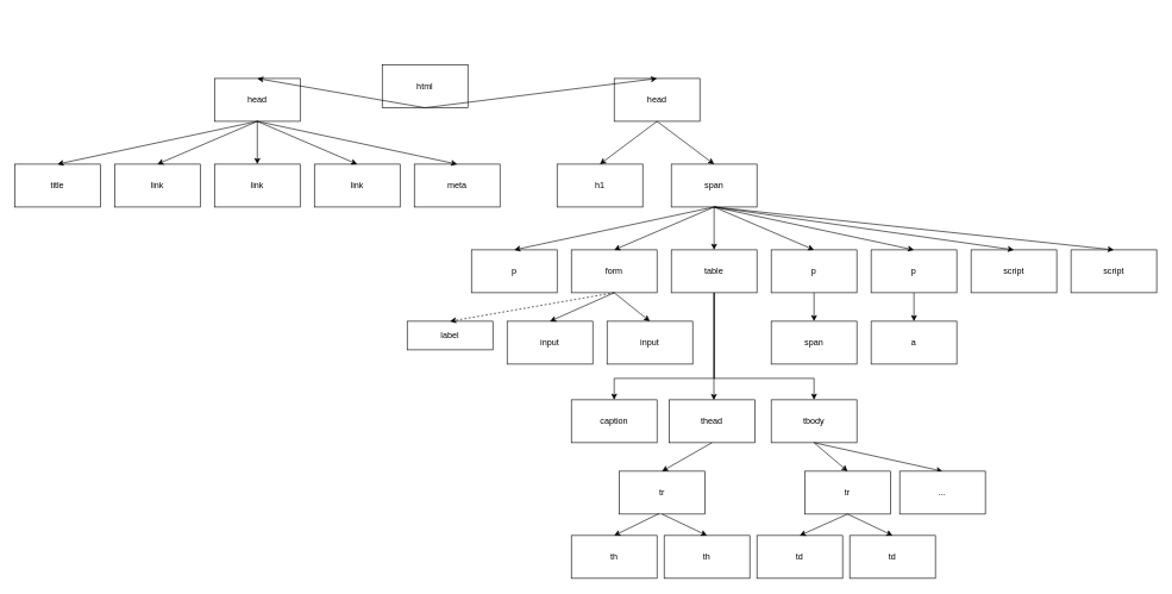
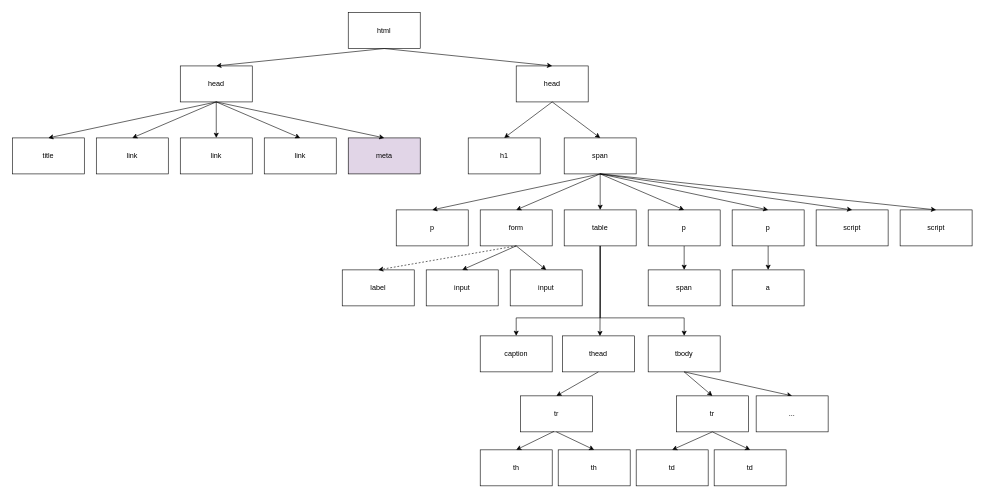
  <mxCell id="0" />
  <mxCell id="1" parent="0" />
- <mxCell id="2" value="html" style="rounded=0;whiteSpace=wrap;html=1;" parent="1" vertex="1"><mxGeometry x="535" y="90" width="120" height="60" as="geometry" /></mxCell>
+ <mxCell id="2" value="html" style="rounded=0;whiteSpace=wrap;html=1;" parent="1" vertex="1"><mxGeometry x="580" y="20" width="120" height="60" as="geometry" /></mxCell>
  <mxCell id="3" value="head" style="rounded=0;whiteSpace=wrap;html=1;" parent="1" vertex="1"><mxGeometry x="300" y="109" width="120" height="60" as="geometry" /></mxCell>
  <mxCell id="4" value="link" style="rounded=0;whiteSpace=wrap;html=1;" parent="1" vertex="1"><mxGeometry x="160" y="229" width="120" height="60" as="geometry" /></mxCell>
  <mxCell id="5" value="link" style="rounded=0;whiteSpace=wrap;html=1;" parent="1" vertex="1"><mxGeometry x="300" y="229" width="120" height="60" as="geometry" /></mxCell>
  <mxCell id="6" value="title" style="rounded=0;whiteSpace=wrap;html=1;" parent="1" vertex="1"><mxGeometry x="20" y="229" width="120" height="60" as="geometry" /></mxCell>
  <mxCell id="7" value="link" style="rounded=0;whiteSpace=wrap;html=1;" parent="1" vertex="1"><mxGeometry x="440" y="229" width="120" height="60" as="geometry" /></mxCell>
- <mxCell id="8" value="meta" style="rounded=0;whiteSpace=wrap;html=1;" parent="1" vertex="1"><mxGeometry x="580" y="229" width="120" height="60" as="geometry" /></mxCell>
+ <mxCell id="8" value="meta" style="rounded=0;whiteSpace=wrap;html=1;fillColor=#e1d5e7;" parent="1" vertex="1"><mxGeometry x="580" y="229" width="120" height="60" as="geometry" /></mxCell>
  <mxCell id="9" value="head" style="rounded=0;whiteSpace=wrap;html=1;" parent="1" vertex="1"><mxGeometry x="860" y="109" width="120" height="60" as="geometry" /></mxCell>
  <mxCell id="10" value="h1" style="rounded=0;whiteSpace=wrap;html=1;" parent="1" vertex="1"><mxGeometry x="780" y="229" width="120" height="60" as="geometry" /></mxCell>
  <mxCell id="11" value="span" style="rounded=0;whiteSpace=wrap;html=1;" parent="1" vertex="1"><mxGeometry x="940" y="229" width="120" height="60" as="geometry" /></mxCell>
  <mxCell id="12" style="edgeStyle=orthogonalEdgeStyle;rounded=0;orthogonalLoop=1;jettySize=auto;html=1;entryX=0.522;entryY=0.008;entryDx=0;entryDy=0;entryPerimeter=0;" parent="1" source="14" target="25" edge="1"><mxGeometry relative="1" as="geometry" /></mxCell>
  <mxCell id="13" style="edgeStyle=orthogonalEdgeStyle;rounded=0;orthogonalLoop=1;jettySize=auto;html=1;" parent="1" source="14" target="26" edge="1"><mxGeometry relative="1" as="geometry"><Array as="points"><mxPoint x="1000" y="529" /><mxPoint x="1140" y="529" /></Array></mxGeometry></mxCell>
  <mxCell id="14" value="table" style="rounded=0;whiteSpace=wrap;html=1;" parent="1" vertex="1"><mxGeometry x="940" y="349" width="120" height="60" as="geometry" /></mxCell>
  <mxCell id="15" value="form" style="rounded=0;whiteSpace=wrap;html=1;" parent="1" vertex="1"><mxGeometry x="800" y="349" width="120" height="60" as="geometry" /></mxCell>
  <mxCell id="16" value="p" style="rounded=0;whiteSpace=wrap;html=1;" parent="1" vertex="1"><mxGeometry x="660" y="349" width="120" height="60" as="geometry" /></mxCell>
  <mxCell id="17" style="edgeStyle=orthogonalEdgeStyle;rounded=0;orthogonalLoop=1;jettySize=auto;html=1;" parent="1" source="18" target="27" edge="1"><mxGeometry relative="1" as="geometry" /></mxCell>
  <mxCell id="18" value="p" style="rounded=0;whiteSpace=wrap;html=1;" parent="1" vertex="1"><mxGeometry x="1080" y="349" width="120" height="60" as="geometry" /></mxCell>
  <mxCell id="19" style="edgeStyle=orthogonalEdgeStyle;rounded=0;orthogonalLoop=1;jettySize=auto;html=1;" parent="1" source="20" target="28" edge="1"><mxGeometry relative="1" as="geometry" /></mxCell>
  <mxCell id="20" value="p" style="rounded=0;whiteSpace=wrap;html=1;" parent="1" vertex="1"><mxGeometry x="1220" y="349" width="120" height="60" as="geometry" /></mxCell>
- <mxCell id="21" value="label" style="rounded=0;whiteSpace=wrap;html=1;" parent="1" vertex="1"><mxGeometry x="570" y="449" width="120" height="40" as="geometry" /></mxCell>
+ <mxCell id="21" value="label" style="rounded=0;whiteSpace=wrap;html=1;" parent="1" vertex="1"><mxGeometry x="570" y="449" width="120" height="60" as="geometry" /></mxCell>
  <mxCell id="22" value="input" style="rounded=0;whiteSpace=wrap;html=1;" parent="1" vertex="1"><mxGeometry x="710" y="449" width="120" height="60" as="geometry" /></mxCell>
  <mxCell id="23" value="input" style="rounded=0;whiteSpace=wrap;html=1;" parent="1" vertex="1"><mxGeometry x="850" y="449" width="120" height="60" as="geometry" /></mxCell>
  <mxCell id="24" value="caption" style="rounded=0;whiteSpace=wrap;html=1;" parent="1" vertex="1"><mxGeometry x="800" y="559" width="120" height="60" as="geometry" /></mxCell>
  <mxCell id="25" value="thead" style="rounded=0;whiteSpace=wrap;html=1;" parent="1" vertex="1"><mxGeometry x="937" y="559" width="120" height="60" as="geometry" /></mxCell>
  <mxCell id="26" value="tbody" style="rounded=0;whiteSpace=wrap;html=1;" parent="1" vertex="1"><mxGeometry x="1080" y="559" width="120" height="60" as="geometry" /></mxCell>
  <mxCell id="27" value="span" style="rounded=0;whiteSpace=wrap;html=1;" parent="1" vertex="1"><mxGeometry x="1080" y="449" width="120" height="60" as="geometry" /></mxCell>
  <mxCell id="28" value="a" style="rounded=0;whiteSpace=wrap;html=1;" parent="1" vertex="1"><mxGeometry x="1220" y="449" width="120" height="60" as="geometry" /></mxCell>
  <mxCell id="29" style="edgeStyle=orthogonalEdgeStyle;rounded=0;orthogonalLoop=1;jettySize=auto;html=1;entryX=0.5;entryY=0;entryDx=0;entryDy=0;" parent="1" target="24" edge="1"><mxGeometry relative="1" as="geometry"><mxPoint x="1000" y="409" as="sourcePoint" /><mxPoint x="1150" y="569" as="targetPoint" /><Array as="points"><mxPoint x="1000" y="529" /><mxPoint x="860" y="529" /></Array></mxGeometry></mxCell>
  <mxCell id="30" value="" style="endArrow=classic;html=1;rounded=0;exitX=0.5;exitY=1;exitDx=0;exitDy=0;entryX=0.5;entryY=0;entryDx=0;entryDy=0;dashed=1;" parent="1" source="15" target="21" edge="1"><mxGeometry width="50" height="50" relative="1" as="geometry"><mxPoint x="690" y="479" as="sourcePoint" /><mxPoint x="740" y="429" as="targetPoint" /></mxGeometry></mxCell>
  <mxCell id="31" value="" style="endArrow=classic;html=1;rounded=0;entryX=0.5;entryY=0;entryDx=0;entryDy=0;" parent="1" target="22" edge="1"><mxGeometry width="50" height="50" relative="1" as="geometry"><mxPoint x="860" y="409" as="sourcePoint" /><mxPoint x="640" y="459" as="targetPoint" /></mxGeometry></mxCell>
  <mxCell id="32" value="" style="endArrow=classic;html=1;rounded=0;entryX=0.5;entryY=0;entryDx=0;entryDy=0;exitX=0.5;exitY=1;exitDx=0;exitDy=0;" parent="1" source="15" target="23" edge="1"><mxGeometry width="50" height="50" relative="1" as="geometry"><mxPoint x="870" y="419" as="sourcePoint" /><mxPoint x="780" y="459" as="targetPoint" /></mxGeometry></mxCell>
  <mxCell id="33" value="" style="endArrow=classic;html=1;rounded=0;exitX=0.5;exitY=1;exitDx=0;exitDy=0;entryX=0.5;entryY=0;entryDx=0;entryDy=0;" parent="1" source="11" target="16" edge="1"><mxGeometry width="50" height="50" relative="1" as="geometry"><mxPoint x="900" y="439" as="sourcePoint" /><mxPoint x="950" y="389" as="targetPoint" /></mxGeometry></mxCell>
  <mxCell id="34" value="" style="endArrow=classic;html=1;rounded=0;exitX=0.5;exitY=1;exitDx=0;exitDy=0;entryX=0.5;entryY=0;entryDx=0;entryDy=0;" parent="1" source="11" target="15" edge="1"><mxGeometry width="50" height="50" relative="1" as="geometry"><mxPoint x="1010" y="299" as="sourcePoint" /><mxPoint x="730" y="359" as="targetPoint" /></mxGeometry></mxCell>
  <mxCell id="35" value="" style="endArrow=classic;html=1;rounded=0;entryX=0.5;entryY=0;entryDx=0;entryDy=0;" parent="1" target="14" edge="1"><mxGeometry width="50" height="50" relative="1" as="geometry"><mxPoint x="1000" y="289" as="sourcePoint" /><mxPoint x="870" y="359" as="targetPoint" /></mxGeometry></mxCell>
  <mxCell id="36" value="" style="endArrow=classic;html=1;rounded=0;entryX=0.5;entryY=0;entryDx=0;entryDy=0;exitX=0.5;exitY=1;exitDx=0;exitDy=0;" parent="1" source="11" target="18" edge="1"><mxGeometry width="50" height="50" relative="1" as="geometry"><mxPoint x="1010" y="299" as="sourcePoint" /><mxPoint x="1010" y="359" as="targetPoint" /></mxGeometry></mxCell>
  <mxCell id="37" value="" style="endArrow=classic;html=1;rounded=0;entryX=0.5;entryY=0;entryDx=0;entryDy=0;" parent="1" target="20" edge="1"><mxGeometry width="50" height="50" relative="1" as="geometry"><mxPoint x="1000" y="289" as="sourcePoint" /><mxPoint x="1150" y="359" as="targetPoint" /></mxGeometry></mxCell>
  <mxCell id="38" value="tr" style="rounded=0;whiteSpace=wrap;html=1;" parent="1" vertex="1"><mxGeometry x="867" y="659" width="120" height="60" as="geometry" /></mxCell>
  <mxCell id="39" value="th" style="rounded=0;whiteSpace=wrap;html=1;" parent="1" vertex="1"><mxGeometry x="800" y="749" width="120" height="60" as="geometry" /></mxCell>
  <mxCell id="40" value="th" style="rounded=0;whiteSpace=wrap;html=1;" parent="1" vertex="1"><mxGeometry x="930" y="749" width="120" height="60" as="geometry" /></mxCell>
  <mxCell id="41" value="tr" style="rounded=0;whiteSpace=wrap;html=1;" parent="1" vertex="1"><mxGeometry x="1127" y="659" width="120" height="60" as="geometry" /></mxCell>
  <mxCell id="42" value="td" style="rounded=0;whiteSpace=wrap;html=1;" parent="1" vertex="1"><mxGeometry x="1060" y="749" width="120" height="60" as="geometry" /></mxCell>
  <mxCell id="43" value="td" style="rounded=0;whiteSpace=wrap;html=1;" parent="1" vertex="1"><mxGeometry x="1190" y="749" width="120" height="60" as="geometry" /></mxCell>
  <mxCell id="44" value="" style="endArrow=classic;html=1;rounded=0;exitX=0.5;exitY=1;exitDx=0;exitDy=0;entryX=0.5;entryY=0;entryDx=0;entryDy=0;" parent="1" source="25" target="38" edge="1"><mxGeometry width="50" height="50" relative="1" as="geometry"><mxPoint x="1030" y="719" as="sourcePoint" /><mxPoint x="1080" y="669" as="targetPoint" /></mxGeometry></mxCell>
  <mxCell id="45" value="" style="endArrow=classic;html=1;rounded=0;exitX=0.5;exitY=1;exitDx=0;exitDy=0;entryX=0.5;entryY=0;entryDx=0;entryDy=0;" parent="1" source="26" target="41" edge="1"><mxGeometry width="50" height="50" relative="1" as="geometry"><mxPoint x="1007" y="629" as="sourcePoint" /><mxPoint x="957" y="659" as="targetPoint" /></mxGeometry></mxCell>
  <mxCell id="46" value="" style="endArrow=classic;html=1;rounded=0;exitX=0.5;exitY=1;exitDx=0;exitDy=0;entryX=0.5;entryY=0;entryDx=0;entryDy=0;" parent="1" source="38" target="40" edge="1"><mxGeometry width="50" height="50" relative="1" as="geometry"><mxPoint x="1010" y="729" as="sourcePoint" /><mxPoint x="1060" y="679" as="targetPoint" /></mxGeometry></mxCell>
  <mxCell id="47" value="" style="endArrow=classic;html=1;rounded=0;exitX=0.468;exitY=0.986;exitDx=0;exitDy=0;entryX=0.5;entryY=0;entryDx=0;entryDy=0;exitPerimeter=0;" parent="1" source="38" target="39" edge="1"><mxGeometry width="50" height="50" relative="1" as="geometry"><mxPoint x="937" y="729" as="sourcePoint" /><mxPoint x="1000" y="759" as="targetPoint" /></mxGeometry></mxCell>
  <mxCell id="48" value="" style="endArrow=classic;html=1;rounded=0;exitX=0.5;exitY=1;exitDx=0;exitDy=0;entryX=0.5;entryY=0;entryDx=0;entryDy=0;" parent="1" source="41" target="42" edge="1"><mxGeometry width="50" height="50" relative="1" as="geometry"><mxPoint x="913" y="728" as="sourcePoint" /><mxPoint x="850" y="759" as="targetPoint" /></mxGeometry></mxCell>
  <mxCell id="49" value="" style="endArrow=classic;html=1;rounded=0;exitX=0.5;exitY=1;exitDx=0;exitDy=0;entryX=0.5;entryY=0;entryDx=0;entryDy=0;" parent="1" source="41" target="43" edge="1"><mxGeometry width="50" height="50" relative="1" as="geometry"><mxPoint x="1197" y="729" as="sourcePoint" /><mxPoint x="1130" y="759" as="targetPoint" /></mxGeometry></mxCell>
  <mxCell id="50" value="" style="endArrow=classic;html=1;rounded=0;exitX=0.5;exitY=1;exitDx=0;exitDy=0;entryX=0.5;entryY=0;entryDx=0;entryDy=0;" parent="1" source="26" target="51" edge="1"><mxGeometry width="50" height="50" relative="1" as="geometry"><mxPoint x="1150" y="629" as="sourcePoint" /><mxPoint x="1310" y="659" as="targetPoint" /></mxGeometry></mxCell>
  <mxCell id="51" value="..." style="rounded=0;whiteSpace=wrap;html=1;" parent="1" vertex="1"><mxGeometry x="1260" y="659" width="120" height="60" as="geometry" /></mxCell>
  <mxCell id="52" value="" style="endArrow=classic;html=1;rounded=0;entryX=0.5;entryY=0;entryDx=0;entryDy=0;exitX=0.5;exitY=1;exitDx=0;exitDy=0;" parent="1" source="9" target="10" edge="1"><mxGeometry width="50" height="50" relative="1" as="geometry"><mxPoint x="780" y="259" as="sourcePoint" /><mxPoint x="830" y="209" as="targetPoint" /></mxGeometry></mxCell>
  <mxCell id="53" value="" style="endArrow=classic;html=1;rounded=0;entryX=0.5;entryY=0;entryDx=0;entryDy=0;exitX=0.5;exitY=1;exitDx=0;exitDy=0;" parent="1" source="9" target="11" edge="1"><mxGeometry width="50" height="50" relative="1" as="geometry"><mxPoint x="930" y="179" as="sourcePoint" /><mxPoint x="850" y="239" as="targetPoint" /></mxGeometry></mxCell>
  <mxCell id="54" value="" style="endArrow=classic;html=1;rounded=0;entryX=0.5;entryY=0;entryDx=0;entryDy=0;exitX=0.5;exitY=1;exitDx=0;exitDy=0;" parent="1" source="2" target="9" edge="1"><mxGeometry width="50" height="50" relative="1" as="geometry"><mxPoint x="930" y="179" as="sourcePoint" /><mxPoint x="1010" y="239" as="targetPoint" /></mxGeometry></mxCell>
  <mxCell id="55" value="" style="endArrow=classic;html=1;rounded=0;entryX=0.5;entryY=0;entryDx=0;entryDy=0;exitX=0.5;exitY=1;exitDx=0;exitDy=0;" parent="1" source="2" target="3" edge="1"><mxGeometry width="50" height="50" relative="1" as="geometry"><mxPoint x="650" y="90" as="sourcePoint" /><mxPoint x="930" y="119" as="targetPoint" /></mxGeometry></mxCell>
  <mxCell id="56" value="" style="endArrow=classic;html=1;rounded=0;exitX=0.5;exitY=1;exitDx=0;exitDy=0;entryX=0.5;entryY=0;entryDx=0;entryDy=0;" parent="1" source="3" target="5" edge="1"><mxGeometry width="50" height="50" relative="1" as="geometry"><mxPoint x="410" y="369" as="sourcePoint" /><mxPoint x="460" y="319" as="targetPoint" /></mxGeometry></mxCell>
  <mxCell id="57" value="" style="endArrow=classic;html=1;rounded=0;exitX=0.5;exitY=1;exitDx=0;exitDy=0;entryX=0.5;entryY=0;entryDx=0;entryDy=0;" parent="1" source="3" target="7" edge="1"><mxGeometry width="50" height="50" relative="1" as="geometry"><mxPoint x="370" y="179" as="sourcePoint" /><mxPoint x="370" y="239" as="targetPoint" /></mxGeometry></mxCell>
  <mxCell id="58" value="" style="endArrow=classic;html=1;rounded=0;exitX=0.5;exitY=1;exitDx=0;exitDy=0;entryX=0.5;entryY=0;entryDx=0;entryDy=0;" parent="1" source="3" target="8" edge="1"><mxGeometry width="50" height="50" relative="1" as="geometry"><mxPoint x="370" y="179" as="sourcePoint" /><mxPoint x="510" y="239" as="targetPoint" /></mxGeometry></mxCell>
  <mxCell id="59" value="" style="endArrow=classic;html=1;rounded=0;entryX=0.5;entryY=0;entryDx=0;entryDy=0;" parent="1" target="4" edge="1"><mxGeometry width="50" height="50" relative="1" as="geometry"><mxPoint x="360" y="169" as="sourcePoint" /><mxPoint x="650" y="239" as="targetPoint" /></mxGeometry></mxCell>
  <mxCell id="60" value="" style="endArrow=classic;html=1;rounded=0;entryX=0.5;entryY=0;entryDx=0;entryDy=0;" parent="1" target="6" edge="1"><mxGeometry width="50" height="50" relative="1" as="geometry"><mxPoint x="360" y="169" as="sourcePoint" /><mxPoint x="230" y="239" as="targetPoint" /></mxGeometry></mxCell>
  <mxCell id="61" value="script" style="rounded=0;whiteSpace=wrap;html=1;" vertex="1" parent="1"><mxGeometry x="1360" y="349" width="120" height="60" as="geometry" /></mxCell>
  <mxCell id="62" value="script" style="rounded=0;whiteSpace=wrap;html=1;" vertex="1" parent="1"><mxGeometry x="1500" y="349" width="120" height="60" as="geometry" /></mxCell>
  <mxCell id="63" value="" style="endArrow=classic;html=1;rounded=0;entryX=0.5;entryY=0;entryDx=0;entryDy=0;exitX=0.5;exitY=1;exitDx=0;exitDy=0;" edge="1" parent="1" source="11" target="61"><mxGeometry width="50" height="50" relative="1" as="geometry"><mxPoint x="1010" y="299" as="sourcePoint" /><mxPoint x="1290" y="359" as="targetPoint" /></mxGeometry></mxCell>
  <mxCell id="64" value="" style="endArrow=classic;html=1;rounded=0;entryX=0.5;entryY=0;entryDx=0;entryDy=0;exitX=0.5;exitY=1;exitDx=0;exitDy=0;" edge="1" parent="1" source="11" target="62"><mxGeometry width="50" height="50" relative="1" as="geometry"><mxPoint x="1010" y="299" as="sourcePoint" /><mxPoint x="1430" y="359" as="targetPoint" /></mxGeometry></mxCell>
